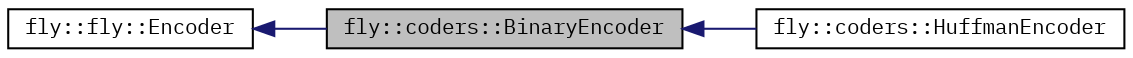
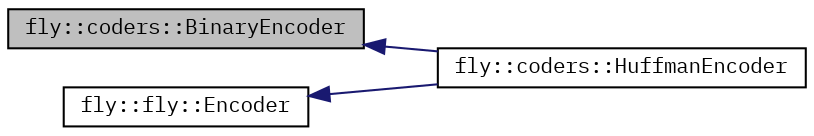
  digraph {
    fontname="IBM Plex Mono"
    rankdir=LR
    node [color=black fillcolor=white fontname="IBM Plex Mono" fontsize=10 shape=record style=filled]
    edge [color=midnightblue dir=back fontname="IBM Plex Mono" fontsize=10 labelfontname=Helvetica labelfontsize=10 style=solid]
    n1 [fillcolor=grey75 fontcolor=black height=0.2 label="fly::coders::BinaryEncoder" width=0.4]
    n2 [height=0.2 label="fly::coders::HuffmanEncoder" width=0.4]
    n3 [height=0.2 label="fly::fly::Encoder" width=0.4]
    n1 -> n2
-   n3 -> n1
+   n3 -> n2
  }
